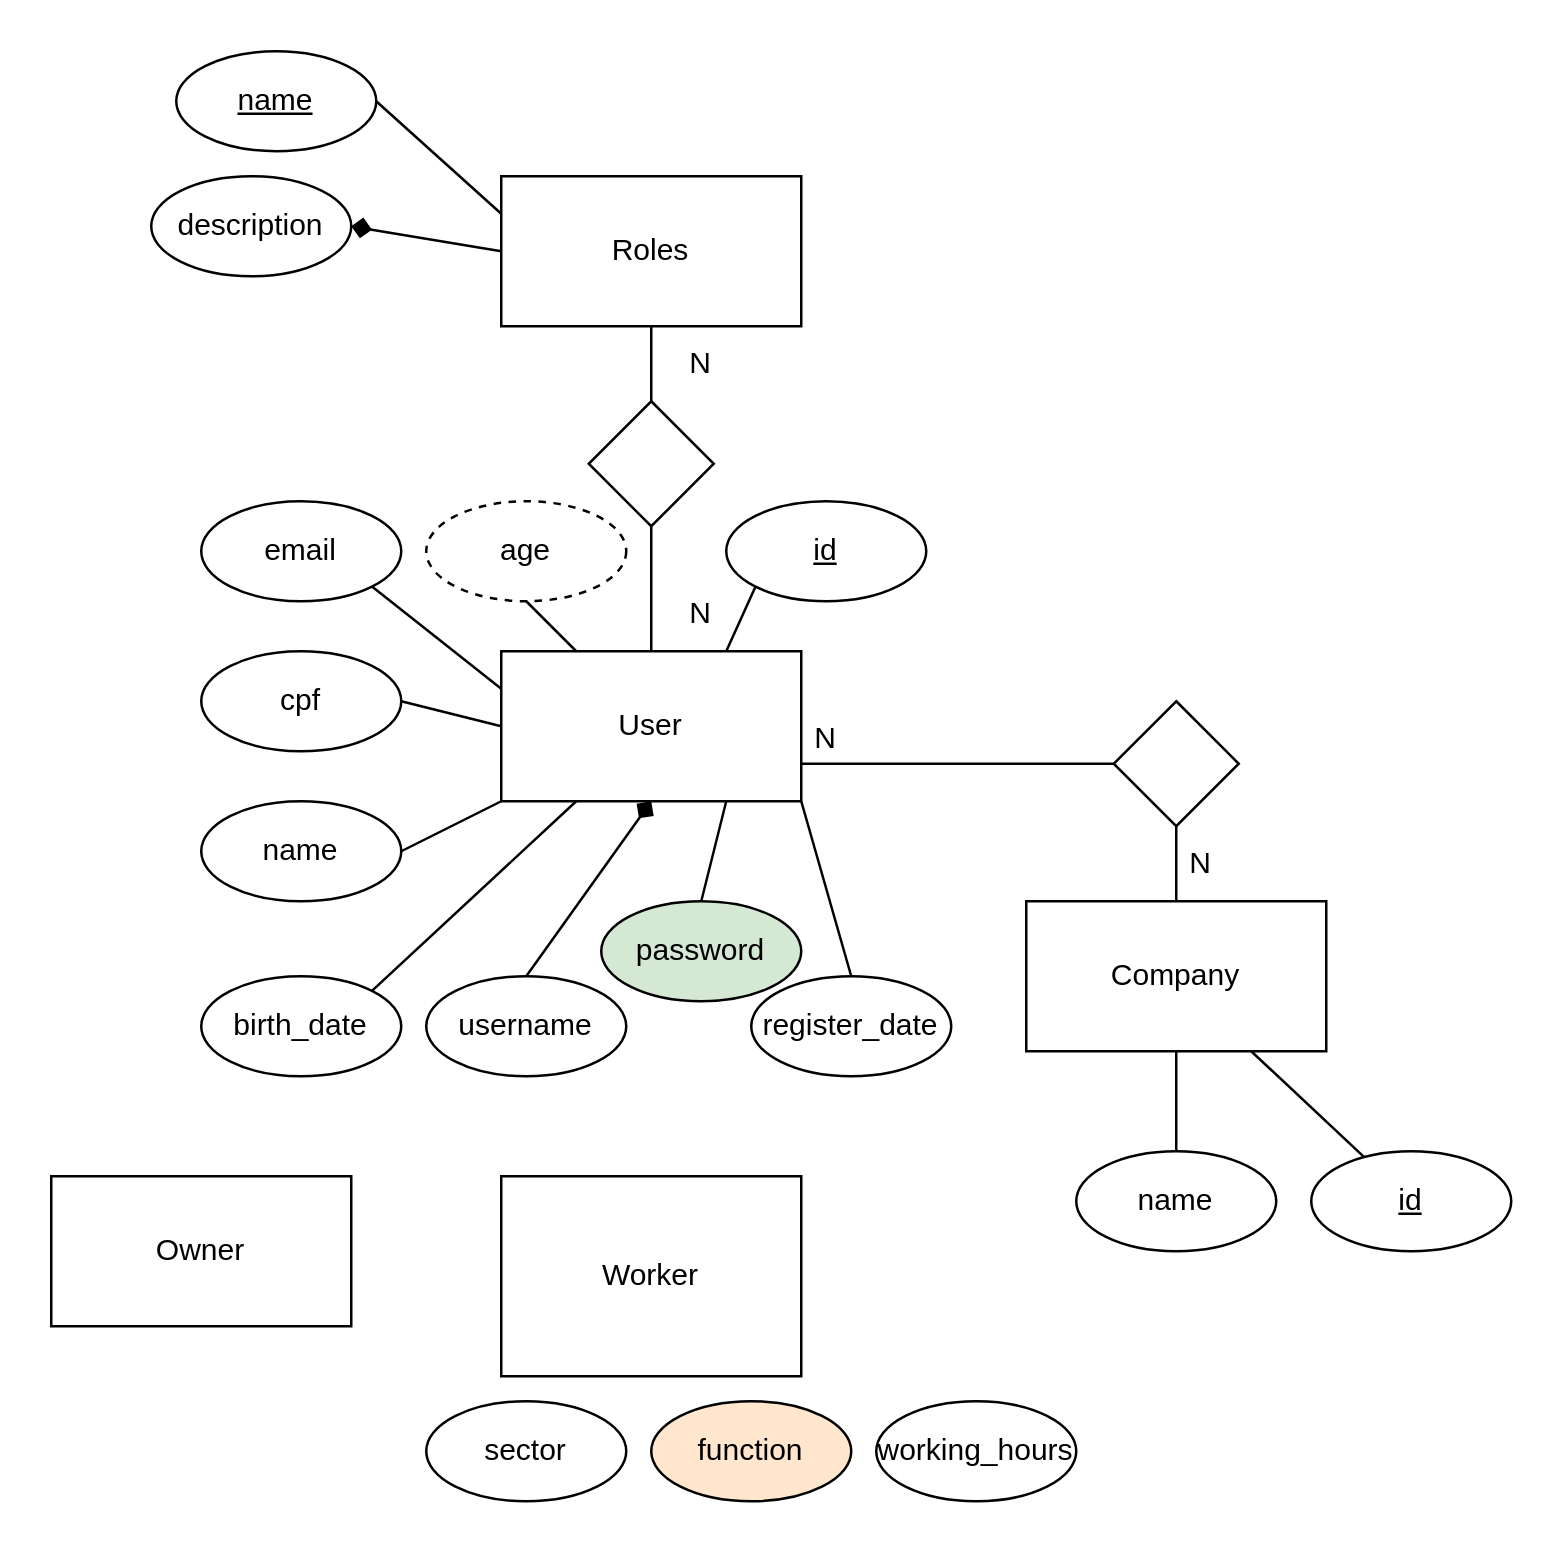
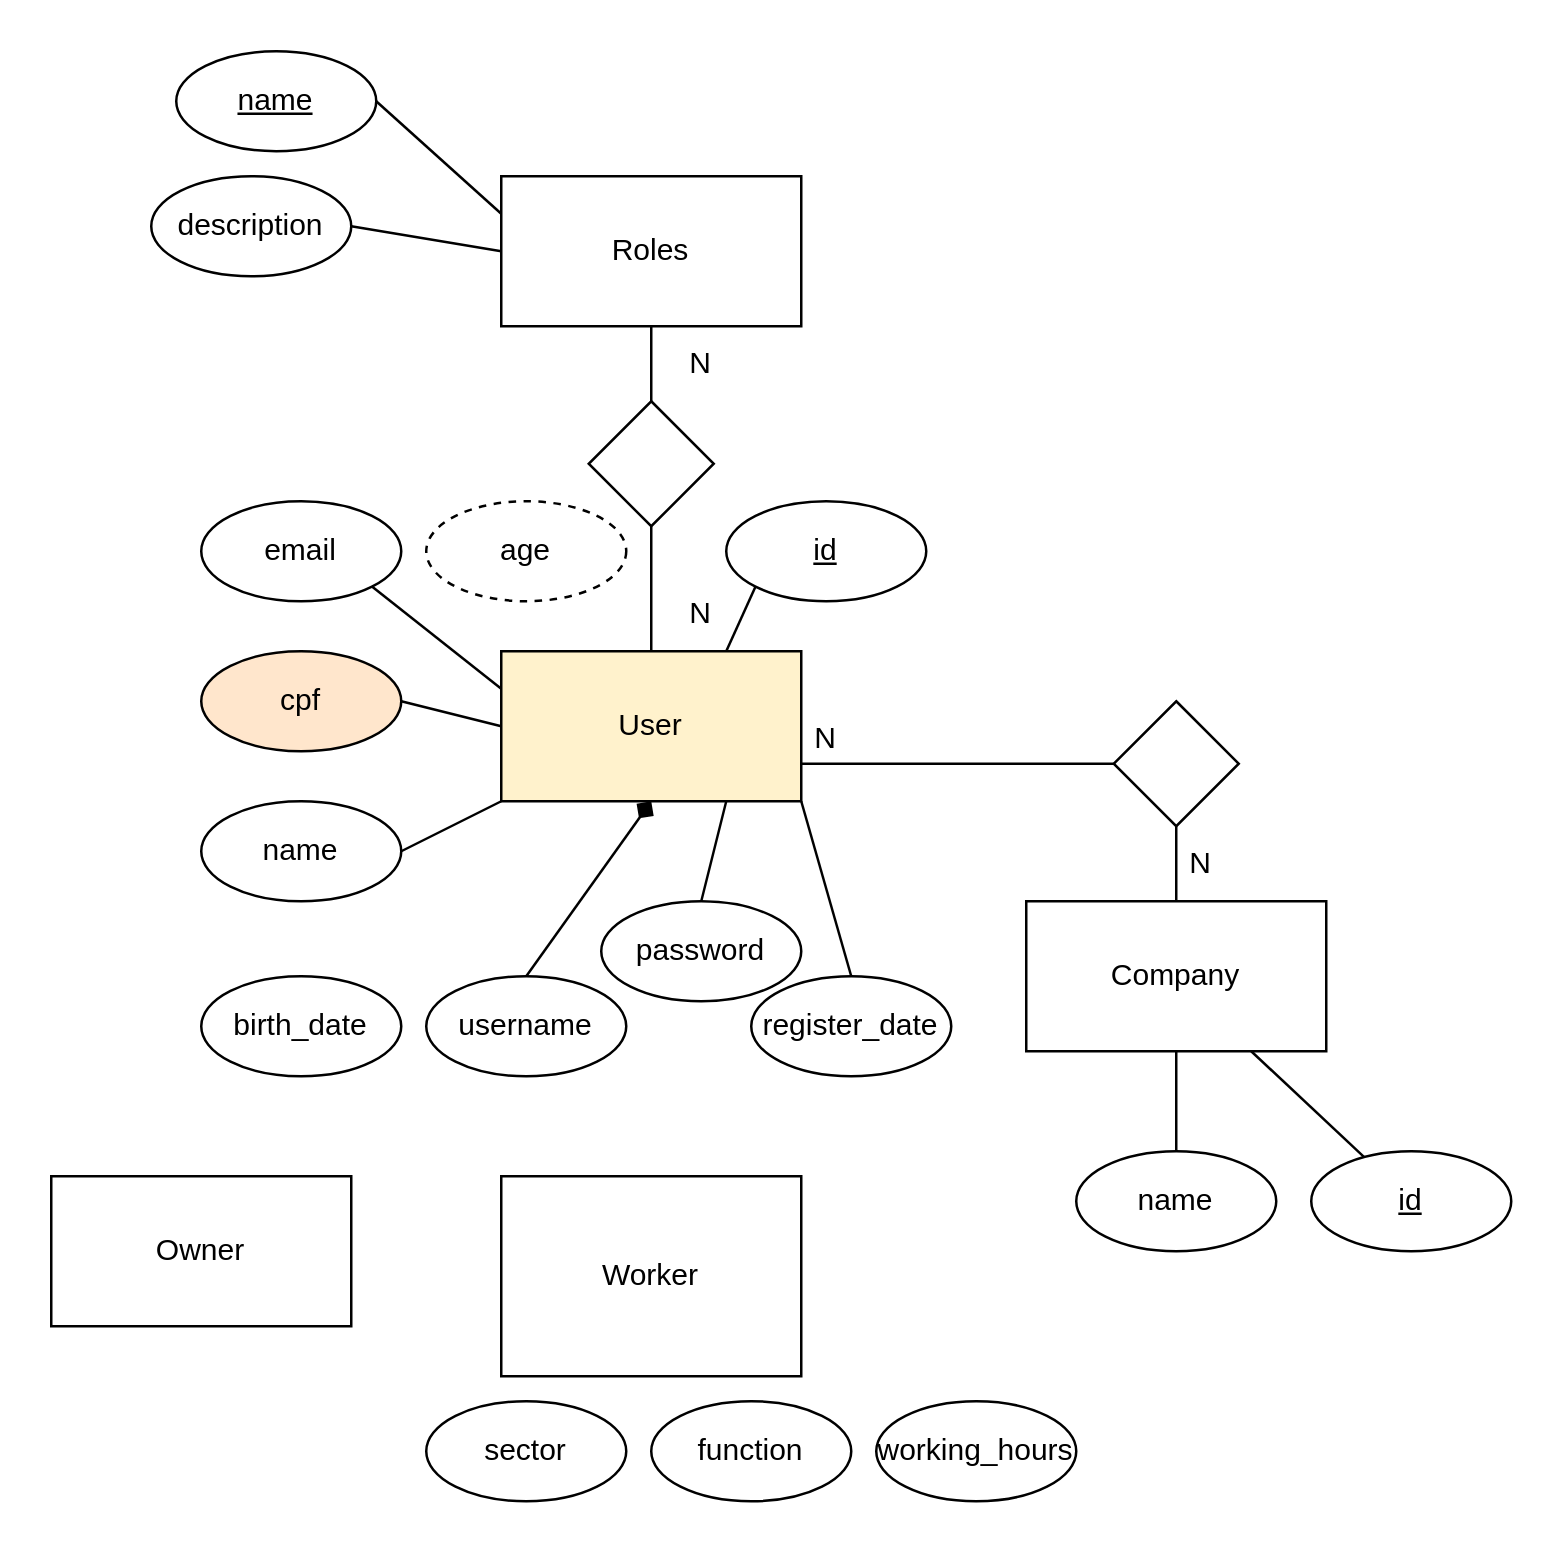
  <mxCell id="0" />
  <mxCell id="1" parent="0" />
- <mxCell id="2" value="User" style="rounded=0;whiteSpace=wrap;html=1;" vertex="1" parent="1"><mxGeometry x="200" y="260" width="120" height="60" as="geometry" /></mxCell>
+ <mxCell id="2" value="User" style="rounded=0;whiteSpace=wrap;html=1;fillColor=#fff2cc;" vertex="1" parent="1"><mxGeometry x="200" y="260" width="120" height="60" as="geometry" /></mxCell>
  <mxCell id="3" value="Roles" style="rounded=0;whiteSpace=wrap;html=1;" vertex="1" parent="1"><mxGeometry x="200" y="70" width="120" height="60" as="geometry" /></mxCell>
  <mxCell id="4" value="Company" style="rounded=0;whiteSpace=wrap;html=1;" vertex="1" parent="1"><mxGeometry x="410" y="360" width="120" height="60" as="geometry" /></mxCell>
  <mxCell id="5" value="&lt;u&gt;name&lt;/u&gt;" style="ellipse;whiteSpace=wrap;html=1;" vertex="1" parent="1"><mxGeometry x="70" y="20" width="80" height="40" as="geometry" /></mxCell>
  <mxCell id="6" value="name" style="ellipse;whiteSpace=wrap;html=1;" vertex="1" parent="1"><mxGeometry x="80" y="320" width="80" height="40" as="geometry" /></mxCell>
  <mxCell id="7" value="username" style="ellipse;whiteSpace=wrap;html=1;" vertex="1" parent="1"><mxGeometry x="170" y="390" width="80" height="40" as="geometry" /></mxCell>
  <mxCell id="8" value="email" style="ellipse;whiteSpace=wrap;html=1;" vertex="1" parent="1"><mxGeometry x="80" y="200" width="80" height="40" as="geometry" /></mxCell>
- <mxCell id="9" value="cpf" style="ellipse;whiteSpace=wrap;html=1;" vertex="1" parent="1"><mxGeometry x="80" y="260" width="80" height="40" as="geometry" /></mxCell>
- <mxCell id="10" value="password" style="ellipse;whiteSpace=wrap;html=1;fillColor=#d5e8d4;" vertex="1" parent="1"><mxGeometry x="240" y="360" width="80" height="40" as="geometry" /></mxCell>
+ <mxCell id="9" value="cpf" style="ellipse;whiteSpace=wrap;html=1;fillColor=#ffe6cc;" vertex="1" parent="1"><mxGeometry x="80" y="260" width="80" height="40" as="geometry" /></mxCell>
+ <mxCell id="10" value="password" style="ellipse;whiteSpace=wrap;html=1;" vertex="1" parent="1"><mxGeometry x="240" y="360" width="80" height="40" as="geometry" /></mxCell>
  <mxCell id="11" value="birth_date" style="ellipse;whiteSpace=wrap;html=1;" vertex="1" parent="1"><mxGeometry x="80" y="390" width="80" height="40" as="geometry" /></mxCell>
  <mxCell id="12" value="name" style="ellipse;whiteSpace=wrap;html=1;" vertex="1" parent="1"><mxGeometry x="430" y="460" width="80" height="40" as="geometry" /></mxCell>
  <mxCell id="13" value="" style="rhombus;whiteSpace=wrap;html=1;" vertex="1" parent="1"><mxGeometry x="235" y="160" width="50" height="50" as="geometry" /></mxCell>
  <mxCell id="14" value="" style="endArrow=none;html=1;rounded=0;exitX=0.5;exitY=0;exitDx=0;exitDy=0;" edge="1" parent="1" source="2"><mxGeometry width="50" height="50" relative="1" as="geometry"><mxPoint x="210" y="260" as="sourcePoint" /><mxPoint x="260" y="210" as="targetPoint" /></mxGeometry></mxCell>
  <mxCell id="15" value="" style="endArrow=none;html=1;rounded=0;exitX=0.5;exitY=0;exitDx=0;exitDy=0;" edge="1" parent="1" source="13"><mxGeometry width="50" height="50" relative="1" as="geometry"><mxPoint x="210" y="180" as="sourcePoint" /><mxPoint x="260" y="130" as="targetPoint" /></mxGeometry></mxCell>
  <mxCell id="16" value="" style="endArrow=diamond;html=1;rounded=0;exitX=0.5;exitY=0;exitDx=0;exitDy=0;entryX=0.5;entryY=1;entryDx=0;entryDy=0;" edge="1" parent="1" source="7" target="2"><mxGeometry width="50" height="50" relative="1" as="geometry"><mxPoint x="420" y="270" as="sourcePoint" /><mxPoint x="470" y="220" as="targetPoint" /></mxGeometry></mxCell>
  <mxCell id="17" value="description" style="ellipse;whiteSpace=wrap;html=1;" vertex="1" parent="1"><mxGeometry x="60" y="70" width="80" height="40" as="geometry" /></mxCell>
- <mxCell id="18" value="" style="endArrow=diamond;html=1;rounded=0;entryX=1;entryY=0.5;entryDx=0;entryDy=0;exitX=0;exitY=0.5;exitDx=0;exitDy=0;" edge="1" parent="1" source="3" target="17"><mxGeometry width="50" height="50" relative="1" as="geometry"><mxPoint x="80" y="200" as="sourcePoint" /><mxPoint x="130" y="150" as="targetPoint" /></mxGeometry></mxCell>
+ <mxCell id="18" value="" style="endArrow=none;html=1;rounded=0;entryX=1;entryY=0.5;entryDx=0;entryDy=0;exitX=0;exitY=0.5;exitDx=0;exitDy=0;" edge="1" parent="1" source="3" target="17"><mxGeometry width="50" height="50" relative="1" as="geometry"><mxPoint x="80" y="200" as="sourcePoint" /><mxPoint x="130" y="150" as="targetPoint" /></mxGeometry></mxCell>
  <mxCell id="19" value="" style="endArrow=none;html=1;rounded=0;exitX=1;exitY=0.5;exitDx=0;exitDy=0;entryX=0;entryY=0.25;entryDx=0;entryDy=0;" edge="1" parent="1" source="5" target="3"><mxGeometry width="50" height="50" relative="1" as="geometry"><mxPoint x="180" y="60" as="sourcePoint" /><mxPoint x="230" y="10" as="targetPoint" /></mxGeometry></mxCell>
  <mxCell id="20" value="" style="endArrow=none;html=1;rounded=0;exitX=0.5;exitY=0;exitDx=0;exitDy=0;entryX=0.75;entryY=1;entryDx=0;entryDy=0;" edge="1" parent="1" source="10" target="2"><mxGeometry width="50" height="50" relative="1" as="geometry"><mxPoint x="430" y="280" as="sourcePoint" /><mxPoint x="480" y="230" as="targetPoint" /></mxGeometry></mxCell>
- <mxCell id="21" value="" style="endArrow=none;html=1;rounded=0;exitX=1;exitY=0;exitDx=0;exitDy=0;entryX=0.25;entryY=1;entryDx=0;entryDy=0;" edge="1" parent="1" source="11" target="2"><mxGeometry width="50" height="50" relative="1" as="geometry"><mxPoint x="440" y="290" as="sourcePoint" /><mxPoint x="490" y="240" as="targetPoint" /></mxGeometry></mxCell>
  <mxCell id="22" value="" style="endArrow=none;html=1;rounded=0;exitX=1;exitY=0.5;exitDx=0;exitDy=0;entryX=0;entryY=1;entryDx=0;entryDy=0;" edge="1" parent="1" source="6" target="2"><mxGeometry width="50" height="50" relative="1" as="geometry"><mxPoint x="450" y="300" as="sourcePoint" /><mxPoint x="500" y="250" as="targetPoint" /></mxGeometry></mxCell>
  <mxCell id="23" value="" style="endArrow=none;html=1;rounded=0;exitX=1;exitY=0.5;exitDx=0;exitDy=0;entryX=0;entryY=0.5;entryDx=0;entryDy=0;" edge="1" parent="1" source="9" target="2"><mxGeometry width="50" height="50" relative="1" as="geometry"><mxPoint x="460" y="310" as="sourcePoint" /><mxPoint x="510" y="260" as="targetPoint" /></mxGeometry></mxCell>
  <mxCell id="24" value="" style="endArrow=none;html=1;rounded=0;entryX=1;entryY=1;entryDx=0;entryDy=0;exitX=0;exitY=0.25;exitDx=0;exitDy=0;" edge="1" parent="1" source="2" target="8"><mxGeometry width="50" height="50" relative="1" as="geometry"><mxPoint x="470" y="320" as="sourcePoint" /><mxPoint x="520" y="270" as="targetPoint" /></mxGeometry></mxCell>
  <mxCell id="25" value="" style="endArrow=none;html=1;rounded=0;entryX=0.5;entryY=0;entryDx=0;entryDy=0;exitX=0.5;exitY=1;exitDx=0;exitDy=0;" edge="1" parent="1" source="4" target="12"><mxGeometry width="50" height="50" relative="1" as="geometry"><mxPoint x="480" y="330" as="sourcePoint" /><mxPoint x="530" y="280" as="targetPoint" /></mxGeometry></mxCell>
  <mxCell id="26" value="" style="rhombus;whiteSpace=wrap;html=1;" vertex="1" parent="1"><mxGeometry x="445" y="280" width="50" height="50" as="geometry" /></mxCell>
  <mxCell id="27" value="" style="endArrow=none;html=1;rounded=0;exitX=0;exitY=0.5;exitDx=0;exitDy=0;entryX=1;entryY=0.75;entryDx=0;entryDy=0;" edge="1" parent="1" source="26" target="2"><mxGeometry width="50" height="50" relative="1" as="geometry"><mxPoint x="340" y="400" as="sourcePoint" /><mxPoint x="300" y="330" as="targetPoint" /></mxGeometry></mxCell>
  <mxCell id="28" value="" style="endArrow=none;html=1;rounded=0;exitX=0.5;exitY=0;exitDx=0;exitDy=0;entryX=0.5;entryY=1;entryDx=0;entryDy=0;" edge="1" parent="1" source="4" target="26"><mxGeometry width="50" height="50" relative="1" as="geometry"><mxPoint x="350" y="410" as="sourcePoint" /><mxPoint x="310" y="340" as="targetPoint" /></mxGeometry></mxCell>
  <mxCell id="29" value="N" style="text;html=1;strokeColor=none;fillColor=none;align=center;verticalAlign=middle;whiteSpace=wrap;rounded=0;" vertex="1" parent="1"><mxGeometry x="250" y="130" width="60" height="30" as="geometry" /></mxCell>
  <mxCell id="30" value="N" style="text;html=1;strokeColor=none;fillColor=none;align=center;verticalAlign=middle;whiteSpace=wrap;rounded=0;" vertex="1" parent="1"><mxGeometry x="250" y="230" width="60" height="30" as="geometry" /></mxCell>
  <mxCell id="31" value="N" style="text;html=1;strokeColor=none;fillColor=none;align=center;verticalAlign=middle;whiteSpace=wrap;rounded=0;" vertex="1" parent="1"><mxGeometry x="450" y="330" width="60" height="30" as="geometry" /></mxCell>
  <mxCell id="32" value="N" style="text;html=1;strokeColor=none;fillColor=none;align=center;verticalAlign=middle;whiteSpace=wrap;rounded=0;" vertex="1" parent="1"><mxGeometry x="300" y="280" width="60" height="30" as="geometry" /></mxCell>
  <mxCell id="33" value="Worker" style="rounded=0;whiteSpace=wrap;html=1;" vertex="1" parent="1"><mxGeometry x="200" y="470" width="120" height="80" as="geometry" /></mxCell>
  <mxCell id="34" value="Owner" style="rounded=0;whiteSpace=wrap;html=1;" vertex="1" parent="1"><mxGeometry x="20" y="470" width="120" height="60" as="geometry" /></mxCell>
  <mxCell id="35" value="age" style="ellipse;whiteSpace=wrap;html=1;dashed=1;" vertex="1" parent="1"><mxGeometry x="170" y="200" width="80" height="40" as="geometry" /></mxCell>
- <mxCell id="36" value="" style="endArrow=none;html=1;rounded=0;entryX=0.25;entryY=0;entryDx=0;entryDy=0;exitX=0.5;exitY=1;exitDx=0;exitDy=0;" edge="1" parent="1" source="35" target="2"><mxGeometry width="50" height="50" relative="1" as="geometry"><mxPoint x="210" y="285" as="sourcePoint" /><mxPoint x="158" y="244" as="targetPoint" /></mxGeometry></mxCell>
  <mxCell id="37" value="register_date" style="ellipse;whiteSpace=wrap;html=1;" vertex="1" parent="1"><mxGeometry x="300" y="390" width="80" height="40" as="geometry" /></mxCell>
  <mxCell id="38" value="" style="endArrow=none;html=1;rounded=0;exitX=0.5;exitY=0;exitDx=0;exitDy=0;entryX=1;entryY=1;entryDx=0;entryDy=0;" edge="1" parent="1" source="37" target="2"><mxGeometry width="50" height="50" relative="1" as="geometry"><mxPoint x="220" y="400" as="sourcePoint" /><mxPoint x="270" y="330" as="targetPoint" /></mxGeometry></mxCell>
- <mxCell id="39" value="function" style="ellipse;whiteSpace=wrap;html=1;fillColor=#ffe6cc;" vertex="1" parent="1"><mxGeometry x="260" y="560" width="80" height="40" as="geometry" /></mxCell>
+ <mxCell id="39" value="function" style="ellipse;whiteSpace=wrap;html=1;" vertex="1" parent="1"><mxGeometry x="260" y="560" width="80" height="40" as="geometry" /></mxCell>
  <mxCell id="40" value="sector" style="ellipse;whiteSpace=wrap;html=1;" vertex="1" parent="1"><mxGeometry x="170" y="560" width="80" height="40" as="geometry" /></mxCell>
  <mxCell id="41" value="working_hours" style="ellipse;whiteSpace=wrap;html=1;" vertex="1" parent="1"><mxGeometry x="350" y="560" width="80" height="40" as="geometry" /></mxCell>
  <mxCell id="42" value="&lt;u&gt;id&lt;/u&gt;" style="ellipse;whiteSpace=wrap;html=1;" vertex="1" parent="1"><mxGeometry x="290" y="200" width="80" height="40" as="geometry" /></mxCell>
  <mxCell id="43" value="" style="endArrow=none;html=1;rounded=0;exitX=0.75;exitY=0;exitDx=0;exitDy=0;entryX=0;entryY=1;entryDx=0;entryDy=0;" edge="1" parent="1" source="2" target="42"><mxGeometry width="50" height="50" relative="1" as="geometry"><mxPoint x="158" y="406" as="sourcePoint" /><mxPoint x="240" y="330" as="targetPoint" /></mxGeometry></mxCell>
  <mxCell id="44" value="&lt;u&gt;id&lt;/u&gt;" style="ellipse;whiteSpace=wrap;html=1;" vertex="1" parent="1"><mxGeometry x="524" y="460" width="80" height="40" as="geometry" /></mxCell>
  <mxCell id="45" value="" style="endArrow=none;html=1;rounded=0;entryX=0.75;entryY=1;entryDx=0;entryDy=0;" edge="1" parent="1" source="44" target="4"><mxGeometry width="50" height="50" relative="1" as="geometry"><mxPoint x="350" y="400" as="sourcePoint" /><mxPoint x="330" y="330" as="targetPoint" /></mxGeometry></mxCell>
